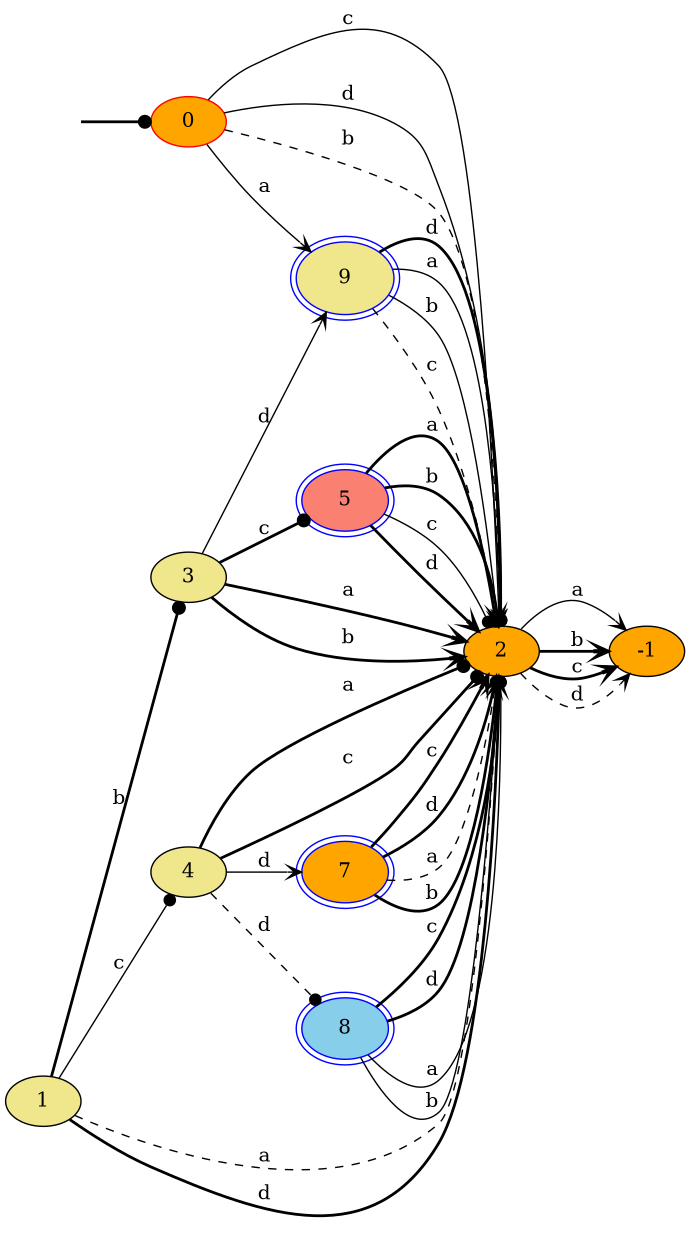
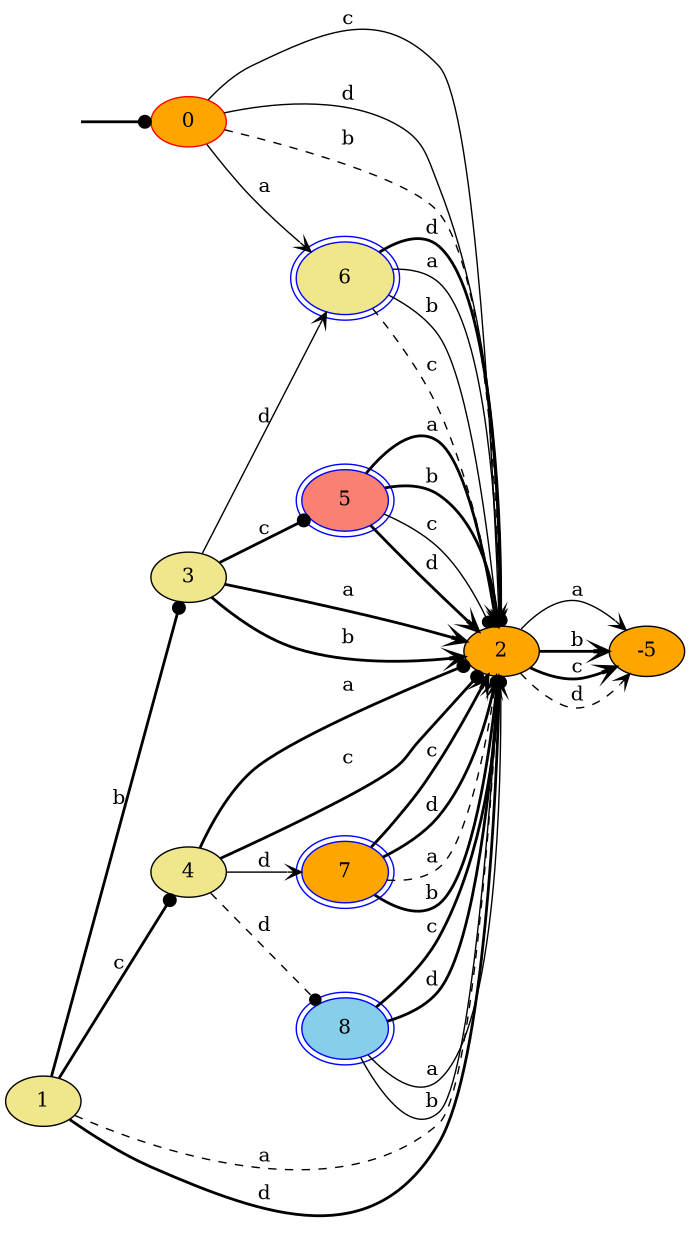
  digraph {
    rankdir=LR
    node [style=filled fillcolor=orange]
    edge [arrowhead=vee style=bold]
    v [style=invisible fillcolor=""]
    0 [color=red]
    2
-   6 [color=blue fillcolor=khaki peripheries=2 label=9]
+   6 [color=blue fillcolor=khaki peripheries=2]
    1 [fillcolor=khaki]
    3 [fillcolor=khaki]
    4 [fillcolor=khaki]
-   -1
+   -1 [label=-5]
    5 [color=blue fillcolor=salmon peripheries=2]
    7 [color=blue peripheries=2]
    8 [color=blue fillcolor=skyblue peripheries=2]
    v -> 0 [arrowhead=dot]
    0 -> 2 [arrowhead=dot label=" b" style=dashed]
    0 -> 2 [label=" c" style=solid]
    0 -> 2 [arrowhead=dot label=" d" style=solid]
    0 -> 6 [label=" a" style=solid]
    2 -> -1 [label=" a" style=solid]
    2 -> -1 [label=" b"]
    2 -> -1 [label=" c"]
    2 -> -1 [label=" d" style=dashed]
    6 -> 2 [label=" a" style=solid]
    6 -> 2 [label=" b" style=solid]
    6 -> 2 [label=" c" style=dashed]
    6 -> 2 [arrowhead=dot label=" d"]
    1 -> 2 [label=" a" style=dashed]
    1 -> 2 [arrowhead=dot label=" d"]
    1 -> 3 [arrowhead=dot label=" b"]
-   1 -> 4 [arrowhead=dot label=" c" style=solid]
+   1 -> 4 [arrowhead=dot label=" c"]
    3 -> 2 [label=" a"]
    3 -> 2 [label=" b"]
    3 -> 6 [label=" d" style=solid]
    3 -> 5 [arrowhead=dot label=" c"]
    4 -> 2 [arrowhead=dot label=" a"]
    4 -> 2 [arrowhead=dot label=" c"]
    4 -> 7 [label=" d" style=solid]
    4 -> 8 [arrowhead=dot label=" d" style=dashed]
    5 -> 2 [arrowhead=dot label=" a"]
    5 -> 2 [label=" b"]
    5 -> 2 [arrowhead=dot label=" c" style=solid]
    5 -> 2 [label=" d"]
    7 -> 2 [arrowhead=dot label=" a" style=dashed]
    7 -> 2 [arrowhead=dot label=" b"]
    7 -> 2 [label=" c"]
    7 -> 2 [label=" d"]
    8 -> 2 [arrowhead=dot label=" a" style=solid]
    8 -> 2 [arrowhead=dot label=" b" style=solid]
    8 -> 2 [arrowhead=dot label=" c"]
    8 -> 2 [label=" d"]
  }
